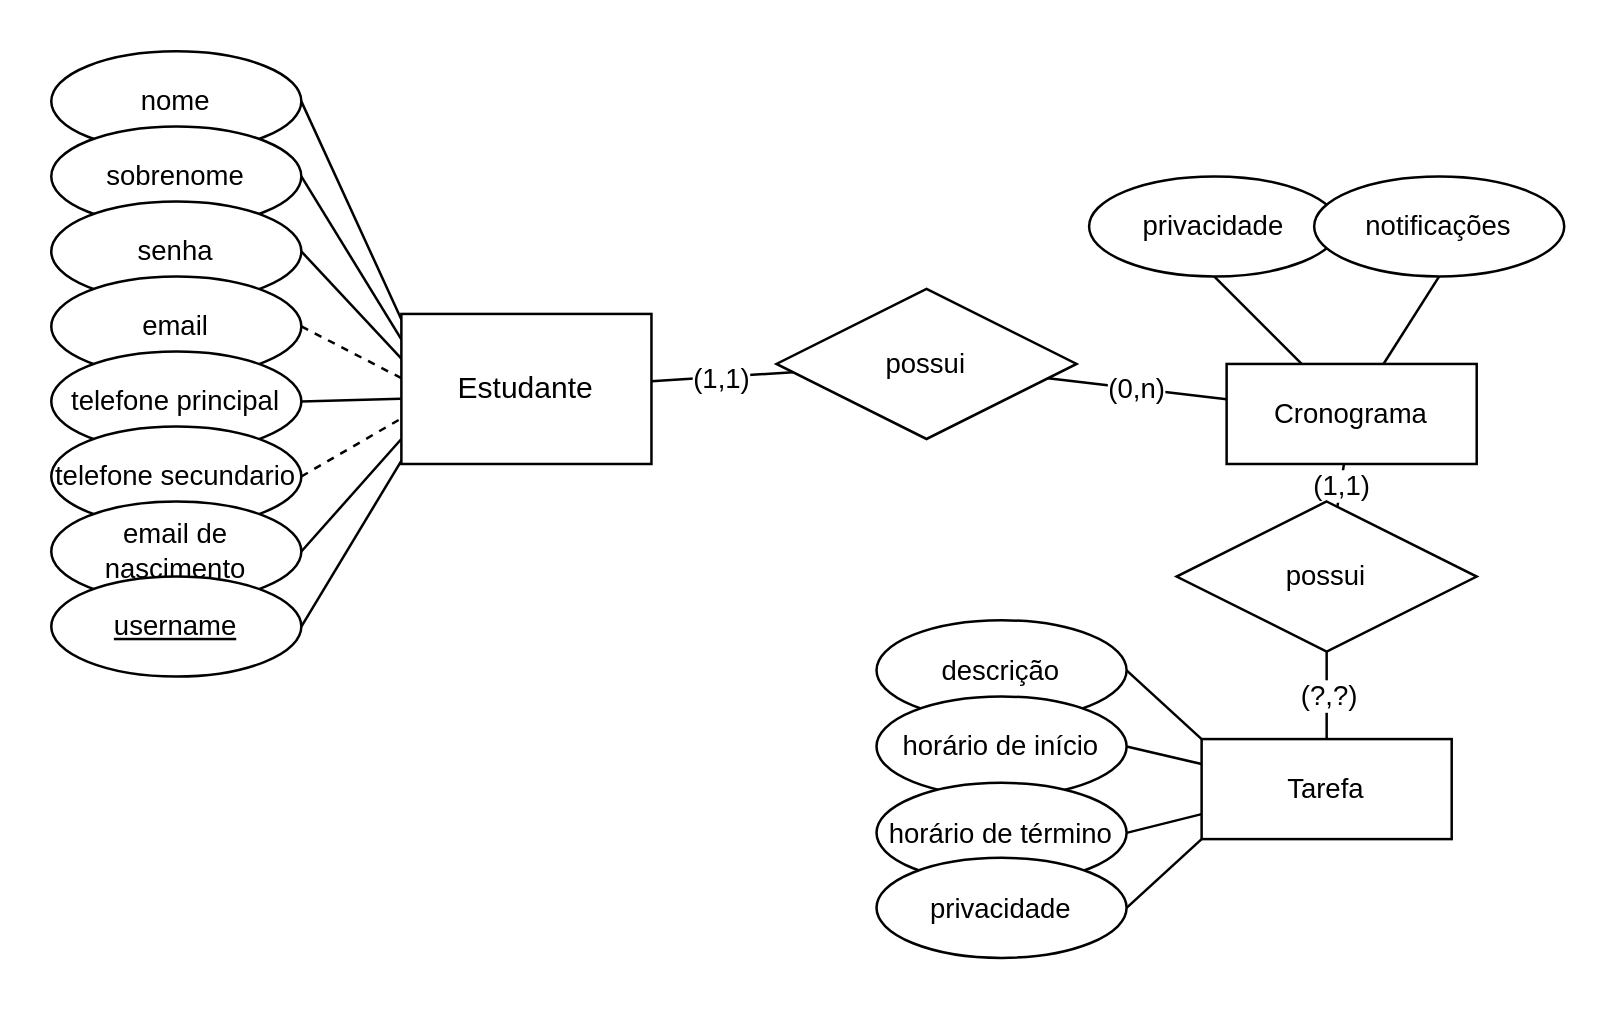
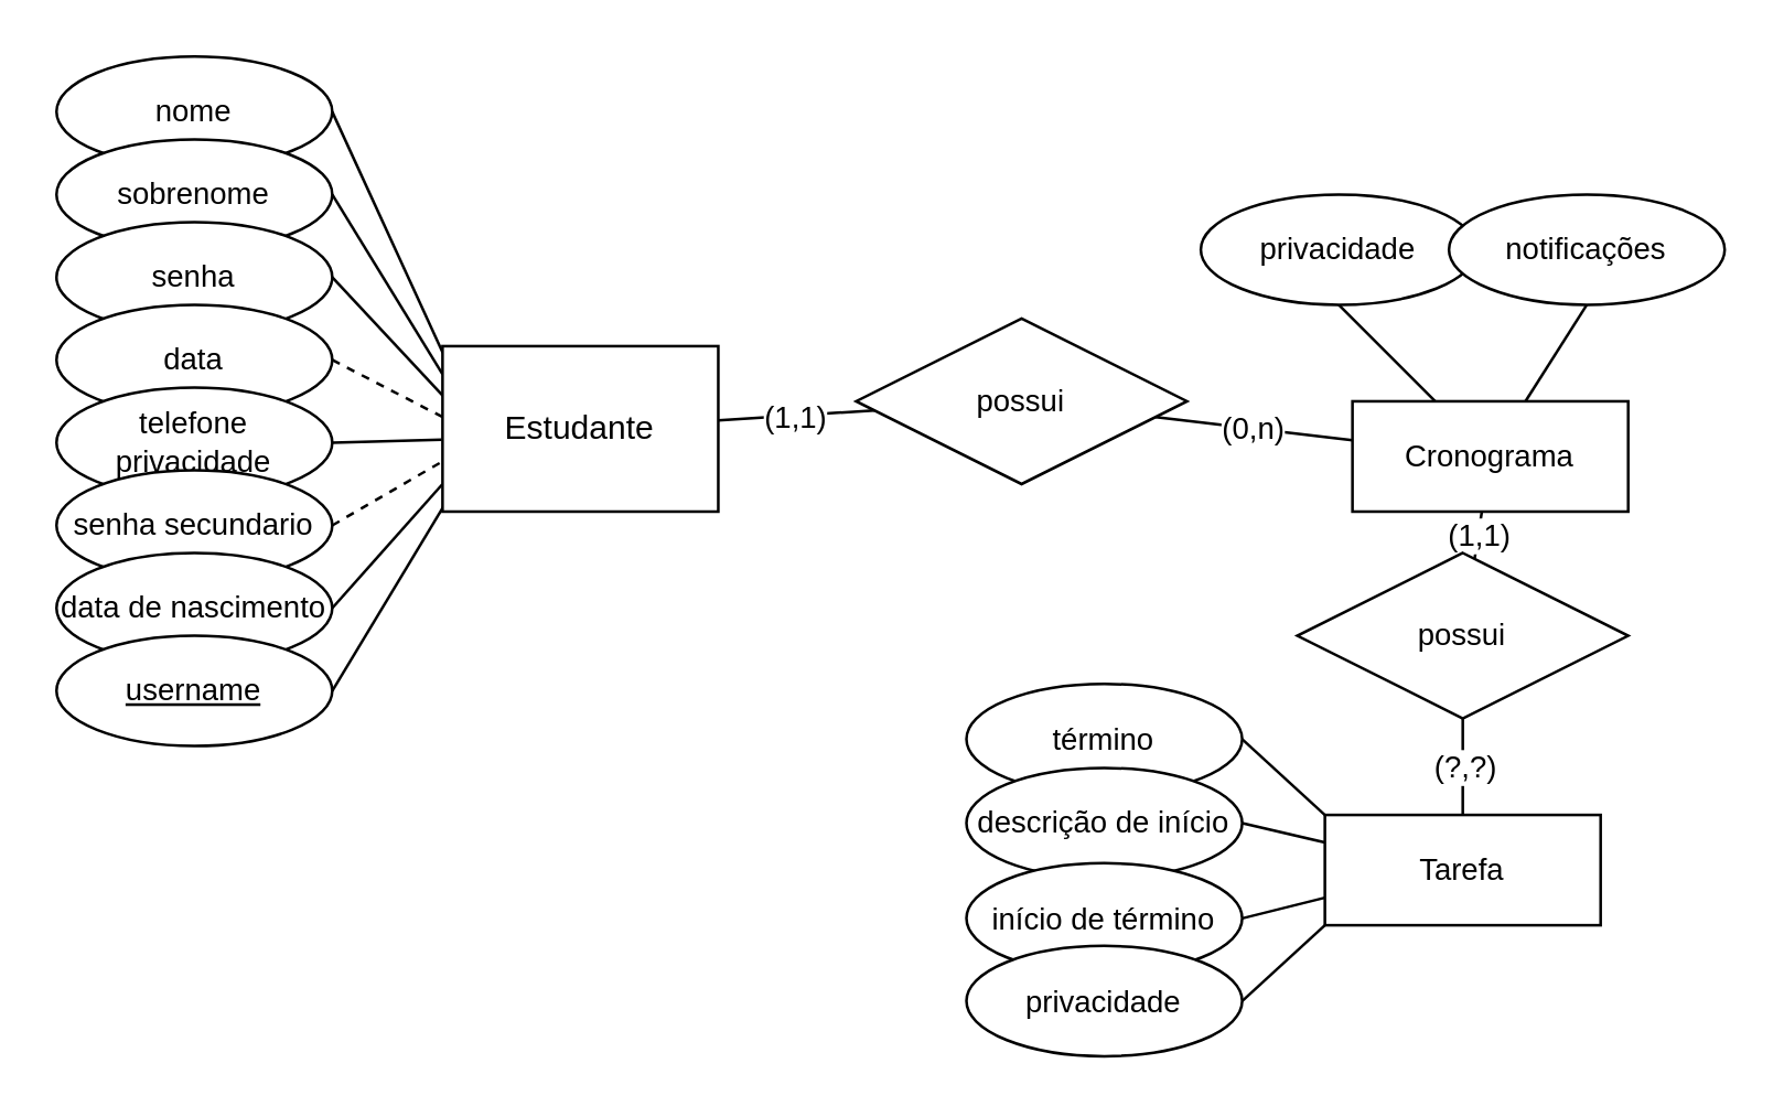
  <mxCell id="0" />
  <mxCell id="1" parent="0" />
  <mxCell id="2" style="edgeStyle=none;shape=connector;rounded=0;orthogonalLoop=1;jettySize=auto;html=1;entryX=1;entryY=0.5;entryDx=0;entryDy=0;labelBackgroundColor=default;strokeColor=default;fontFamily=Helvetica;fontSize=11;fontColor=default;endArrow=none;endFill=0;dashed=1;exitX=0;exitY=0.428;exitDx=0;exitDy=0;exitPerimeter=0;" edge="1" parent="1" source="7" target="19"><mxGeometry relative="1" as="geometry" /></mxCell>
  <mxCell id="3" style="edgeStyle=none;shape=connector;rounded=0;orthogonalLoop=1;jettySize=auto;html=1;entryX=1;entryY=0.5;entryDx=0;entryDy=0;labelBackgroundColor=default;strokeColor=default;fontFamily=Helvetica;fontSize=11;fontColor=default;endArrow=none;endFill=0;exitX=0.001;exitY=0.3;exitDx=0;exitDy=0;exitPerimeter=0;" edge="1" parent="1" source="7" target="18"><mxGeometry relative="1" as="geometry" /></mxCell>
  <mxCell id="4" style="edgeStyle=none;shape=connector;rounded=0;orthogonalLoop=1;jettySize=auto;html=1;entryX=1;entryY=0.5;entryDx=0;entryDy=0;labelBackgroundColor=default;strokeColor=default;fontFamily=Helvetica;fontSize=11;fontColor=default;endArrow=none;endFill=0;exitX=0;exitY=0.169;exitDx=0;exitDy=0;exitPerimeter=0;" edge="1" parent="1" source="7" target="17"><mxGeometry relative="1" as="geometry" /></mxCell>
  <mxCell id="5" style="edgeStyle=none;shape=connector;rounded=0;orthogonalLoop=1;jettySize=auto;html=1;entryX=1;entryY=0.5;entryDx=0;entryDy=0;labelBackgroundColor=default;strokeColor=default;fontFamily=Helvetica;fontSize=11;fontColor=default;endArrow=none;endFill=0;exitX=0.001;exitY=0.04;exitDx=0;exitDy=0;exitPerimeter=0;" edge="1" parent="1" source="7" target="16"><mxGeometry relative="1" as="geometry" /></mxCell>
  <mxCell id="6" style="edgeStyle=none;shape=connector;rounded=0;orthogonalLoop=1;jettySize=auto;html=1;entryX=1;entryY=0.5;entryDx=0;entryDy=0;labelBackgroundColor=default;strokeColor=default;fontFamily=Helvetica;fontSize=11;fontColor=default;endArrow=none;endFill=0;exitX=0.004;exitY=0.968;exitDx=0;exitDy=0;exitPerimeter=0;" edge="1" parent="1" source="7" target="26"><mxGeometry relative="1" as="geometry" /></mxCell>
  <mxCell id="7" value="Estudante" style="whiteSpace=wrap;html=1;align=center;" vertex="1" parent="1"><mxGeometry x="160" y="125" width="100" height="60" as="geometry" /></mxCell>
  <mxCell id="8" style="rounded=0;orthogonalLoop=1;jettySize=auto;html=1;endArrow=none;endFill=0;" edge="1" parent="1" source="15" target="7"><mxGeometry relative="1" as="geometry"><mxPoint x="210" y="85" as="sourcePoint" /></mxGeometry></mxCell>
  <mxCell id="9" value="(1,1)" style="edgeLabel;html=1;align=center;verticalAlign=middle;resizable=0;points=[];fontSize=11;fontFamily=Helvetica;fontColor=default;" vertex="1" connectable="0" parent="8"><mxGeometry x="0.008" relative="1" as="geometry"><mxPoint as="offset" /></mxGeometry></mxCell>
  <mxCell id="10" style="edgeStyle=none;shape=connector;rounded=0;orthogonalLoop=1;jettySize=auto;html=1;labelBackgroundColor=default;strokeColor=default;fontFamily=Helvetica;fontSize=11;fontColor=default;endArrow=none;endFill=0;" edge="1" parent="1" source="14" target="15"><mxGeometry relative="1" as="geometry" /></mxCell>
  <mxCell id="11" value="(0,n)" style="edgeLabel;html=1;align=center;verticalAlign=middle;resizable=0;points=[];fontSize=11;fontFamily=Helvetica;fontColor=default;" vertex="1" connectable="0" parent="10"><mxGeometry x="0.016" relative="1" as="geometry"><mxPoint as="offset" /></mxGeometry></mxCell>
  <mxCell id="12" style="edgeStyle=none;shape=connector;rounded=0;orthogonalLoop=1;jettySize=auto;html=1;entryX=0.5;entryY=1;entryDx=0;entryDy=0;labelBackgroundColor=default;strokeColor=default;fontFamily=Helvetica;fontSize=11;fontColor=default;endArrow=none;endFill=0;" edge="1" parent="1" source="14" target="40"><mxGeometry relative="1" as="geometry" /></mxCell>
  <mxCell id="13" style="edgeStyle=none;shape=connector;rounded=0;orthogonalLoop=1;jettySize=auto;html=1;entryX=0.5;entryY=1;entryDx=0;entryDy=0;labelBackgroundColor=default;strokeColor=default;fontFamily=Helvetica;fontSize=11;fontColor=default;endArrow=none;endFill=0;" edge="1" parent="1" source="14" target="39"><mxGeometry relative="1" as="geometry" /></mxCell>
  <mxCell id="14" value="Cronograma" style="whiteSpace=wrap;html=1;align=center;strokeColor=default;fontFamily=Helvetica;fontSize=11;fontColor=default;fillColor=default;" vertex="1" parent="1"><mxGeometry x="490" y="145" width="100" height="40" as="geometry" /></mxCell>
  <mxCell id="15" value="possui" style="shape=rhombus;perimeter=rhombusPerimeter;whiteSpace=wrap;html=1;align=center;strokeColor=default;fontFamily=Helvetica;fontSize=11;fontColor=default;fillColor=default;" vertex="1" parent="1"><mxGeometry x="310" y="115" width="120" height="60" as="geometry" /></mxCell>
  <mxCell id="16" value="nome" style="ellipse;whiteSpace=wrap;html=1;align=center;strokeColor=default;fontFamily=Helvetica;fontSize=11;fontColor=default;fillColor=default;" vertex="1" parent="1"><mxGeometry x="20" y="20" width="100" height="40" as="geometry" /></mxCell>
  <mxCell id="17" value="sobrenome" style="ellipse;whiteSpace=wrap;html=1;align=center;strokeColor=default;fontFamily=Helvetica;fontSize=11;fontColor=default;fillColor=default;" vertex="1" parent="1"><mxGeometry x="20" y="50" width="100" height="40" as="geometry" /></mxCell>
  <mxCell id="18" value="senha" style="ellipse;whiteSpace=wrap;html=1;align=center;strokeColor=default;fontFamily=Helvetica;fontSize=11;fontColor=default;fillColor=default;" vertex="1" parent="1"><mxGeometry x="20" y="80" width="100" height="40" as="geometry" /></mxCell>
- <mxCell id="19" value="email" style="ellipse;whiteSpace=wrap;html=1;align=center;strokeColor=default;fontFamily=Helvetica;fontSize=11;fontColor=default;fillColor=default;" vertex="1" parent="1"><mxGeometry x="20" y="110" width="100" height="40" as="geometry" /></mxCell>
+ <mxCell id="19" value="data" style="ellipse;whiteSpace=wrap;html=1;align=center;strokeColor=default;fontFamily=Helvetica;fontSize=11;fontColor=default;fillColor=default;" vertex="1" parent="1"><mxGeometry x="20" y="110" width="100" height="40" as="geometry" /></mxCell>
  <mxCell id="20" style="edgeStyle=none;shape=connector;rounded=0;orthogonalLoop=1;jettySize=auto;html=1;labelBackgroundColor=default;strokeColor=default;fontFamily=Helvetica;fontSize=11;fontColor=default;endArrow=none;endFill=0;exitX=1;exitY=0.5;exitDx=0;exitDy=0;entryX=-0.003;entryY=0.566;entryDx=0;entryDy=0;entryPerimeter=0;" edge="1" parent="1" source="21" target="7"><mxGeometry relative="1" as="geometry" /></mxCell>
- <mxCell id="21" value="telefone principal" style="ellipse;whiteSpace=wrap;html=1;align=center;strokeColor=default;fontFamily=Helvetica;fontSize=11;fontColor=default;fillColor=default;" vertex="1" parent="1"><mxGeometry x="20" y="140" width="100" height="40" as="geometry" /></mxCell>
+ <mxCell id="21" value="telefone privacidade" style="ellipse;whiteSpace=wrap;html=1;align=center;strokeColor=default;fontFamily=Helvetica;fontSize=11;fontColor=default;fillColor=default;" vertex="1" parent="1"><mxGeometry x="20" y="140" width="100" height="40" as="geometry" /></mxCell>
  <mxCell id="22" style="edgeStyle=none;shape=connector;rounded=0;orthogonalLoop=1;jettySize=auto;html=1;labelBackgroundColor=default;strokeColor=default;fontFamily=Helvetica;fontSize=11;fontColor=default;endArrow=none;endFill=0;exitX=1;exitY=0.5;exitDx=0;exitDy=0;dashed=1;entryX=-0.003;entryY=0.699;entryDx=0;entryDy=0;entryPerimeter=0;" edge="1" parent="1" source="23" target="7"><mxGeometry relative="1" as="geometry" /></mxCell>
- <mxCell id="23" value="telefone secundario" style="ellipse;whiteSpace=wrap;html=1;align=center;strokeColor=default;fontFamily=Helvetica;fontSize=11;fontColor=default;fillColor=default;" vertex="1" parent="1"><mxGeometry x="20" y="170" width="100" height="40" as="geometry" /></mxCell>
+ <mxCell id="23" value="senha secundario" style="ellipse;whiteSpace=wrap;html=1;align=center;strokeColor=default;fontFamily=Helvetica;fontSize=11;fontColor=default;fillColor=default;" vertex="1" parent="1"><mxGeometry x="20" y="170" width="100" height="40" as="geometry" /></mxCell>
  <mxCell id="24" style="edgeStyle=none;shape=connector;rounded=0;orthogonalLoop=1;jettySize=auto;html=1;labelBackgroundColor=default;strokeColor=default;fontFamily=Helvetica;fontSize=11;fontColor=default;endArrow=none;endFill=0;exitX=1;exitY=0.5;exitDx=0;exitDy=0;entryX=-0.001;entryY=0.835;entryDx=0;entryDy=0;entryPerimeter=0;" edge="1" parent="1" source="25" target="7"><mxGeometry relative="1" as="geometry" /></mxCell>
- <mxCell id="25" value="email de nascimento" style="ellipse;whiteSpace=wrap;html=1;align=center;strokeColor=default;fontFamily=Helvetica;fontSize=11;fontColor=default;fillColor=default;" vertex="1" parent="1"><mxGeometry x="20" y="200" width="100" height="40" as="geometry" /></mxCell>
+ <mxCell id="25" value="data de nascimento" style="ellipse;whiteSpace=wrap;html=1;align=center;strokeColor=default;fontFamily=Helvetica;fontSize=11;fontColor=default;fillColor=default;" vertex="1" parent="1"><mxGeometry x="20" y="200" width="100" height="40" as="geometry" /></mxCell>
  <mxCell id="26" value="username" style="ellipse;whiteSpace=wrap;html=1;align=center;strokeColor=default;fontFamily=Helvetica;fontSize=11;fontColor=default;fillColor=default;fontStyle=4" vertex="1" parent="1"><mxGeometry x="20" y="230" width="100" height="40" as="geometry" /></mxCell>
  <mxCell id="27" style="edgeStyle=none;shape=connector;rounded=0;orthogonalLoop=1;jettySize=auto;html=1;labelBackgroundColor=default;strokeColor=default;fontFamily=Helvetica;fontSize=11;fontColor=default;endArrow=none;endFill=0;" edge="1" parent="1" target="41"><mxGeometry relative="1" as="geometry"><mxPoint x="530" y="295" as="sourcePoint" /><mxPoint x="530" y="260" as="targetPoint" /></mxGeometry></mxCell>
  <mxCell id="28" value="(?,?)" style="edgeLabel;html=1;align=center;verticalAlign=middle;resizable=0;points=[];fontSize=11;fontFamily=Helvetica;fontColor=default;" vertex="1" connectable="0" parent="27"><mxGeometry x="0.013" relative="1" as="geometry"><mxPoint as="offset" /></mxGeometry></mxCell>
  <mxCell id="29" style="edgeStyle=none;shape=connector;rounded=0;orthogonalLoop=1;jettySize=auto;html=1;entryX=1;entryY=0.5;entryDx=0;entryDy=0;labelBackgroundColor=default;strokeColor=default;fontFamily=Helvetica;fontSize=11;fontColor=default;endArrow=none;endFill=0;exitX=0;exitY=0;exitDx=0;exitDy=0;" edge="1" parent="1" source="42" target="35"><mxGeometry relative="1" as="geometry"><mxPoint x="500.526" y="295" as="sourcePoint" /></mxGeometry></mxCell>
  <mxCell id="30" style="edgeStyle=none;shape=connector;rounded=0;orthogonalLoop=1;jettySize=auto;html=1;entryX=1;entryY=0.5;entryDx=0;entryDy=0;labelBackgroundColor=default;strokeColor=default;fontFamily=Helvetica;fontSize=11;fontColor=default;endArrow=none;endFill=0;exitX=0;exitY=0.25;exitDx=0;exitDy=0;" edge="1" parent="1" source="42" target="36"><mxGeometry relative="1" as="geometry"><mxPoint x="480" y="302.857" as="sourcePoint" /></mxGeometry></mxCell>
  <mxCell id="31" style="edgeStyle=none;shape=connector;rounded=0;orthogonalLoop=1;jettySize=auto;html=1;entryX=1;entryY=0.5;entryDx=0;entryDy=0;labelBackgroundColor=default;strokeColor=default;fontFamily=Helvetica;fontSize=11;fontColor=default;endArrow=none;endFill=0;exitX=0;exitY=0.75;exitDx=0;exitDy=0;exitPerimeter=0;" edge="1" parent="1" source="42" target="37"><mxGeometry relative="1" as="geometry"><mxPoint x="480" y="327.5" as="sourcePoint" /></mxGeometry></mxCell>
  <mxCell id="32" style="edgeStyle=none;shape=connector;rounded=0;orthogonalLoop=1;jettySize=auto;html=1;entryX=1;entryY=0.5;entryDx=0;entryDy=0;labelBackgroundColor=default;strokeColor=default;fontFamily=Helvetica;fontSize=11;fontColor=default;endArrow=none;endFill=0;exitX=0;exitY=1;exitDx=0;exitDy=0;exitPerimeter=0;" edge="1" parent="1" source="42" target="38"><mxGeometry relative="1" as="geometry"><mxPoint x="500.526" y="335" as="sourcePoint" /></mxGeometry></mxCell>
  <mxCell id="33" style="edgeStyle=none;shape=connector;rounded=0;orthogonalLoop=1;jettySize=auto;html=1;labelBackgroundColor=default;strokeColor=default;fontFamily=Helvetica;fontSize=11;fontColor=default;endArrow=none;endFill=0;" edge="1" parent="1" source="41" target="14"><mxGeometry relative="1" as="geometry"><mxPoint x="530" y="200" as="sourcePoint" /></mxGeometry></mxCell>
  <mxCell id="34" value="(1,1)" style="edgeLabel;html=1;align=center;verticalAlign=middle;resizable=0;points=[];fontSize=11;fontFamily=Helvetica;fontColor=default;" vertex="1" connectable="0" parent="33"><mxGeometry x="0.027" relative="1" as="geometry"><mxPoint as="offset" /></mxGeometry></mxCell>
- <mxCell id="35" value="descrição" style="ellipse;whiteSpace=wrap;html=1;align=center;strokeColor=default;fontFamily=Helvetica;fontSize=11;fontColor=default;fillColor=default;" vertex="1" parent="1"><mxGeometry x="350" y="247.5" width="100" height="40" as="geometry" /></mxCell>
- <mxCell id="36" value="horário de início" style="ellipse;whiteSpace=wrap;html=1;align=center;strokeColor=default;fontFamily=Helvetica;fontSize=11;fontColor=default;fillColor=default;" vertex="1" parent="1"><mxGeometry x="350" y="278" width="100" height="40" as="geometry" /></mxCell>
- <mxCell id="37" value="horário de término" style="ellipse;whiteSpace=wrap;html=1;align=center;strokeColor=default;fontFamily=Helvetica;fontSize=11;fontColor=default;fillColor=default;" vertex="1" parent="1"><mxGeometry x="350" y="312.5" width="100" height="40" as="geometry" /></mxCell>
+ <mxCell id="35" value="término" style="ellipse;whiteSpace=wrap;html=1;align=center;strokeColor=default;fontFamily=Helvetica;fontSize=11;fontColor=default;fillColor=default;" vertex="1" parent="1"><mxGeometry x="350" y="247.5" width="100" height="40" as="geometry" /></mxCell>
+ <mxCell id="36" value="descrição de início" style="ellipse;whiteSpace=wrap;html=1;align=center;strokeColor=default;fontFamily=Helvetica;fontSize=11;fontColor=default;fillColor=default;" vertex="1" parent="1"><mxGeometry x="350" y="278" width="100" height="40" as="geometry" /></mxCell>
+ <mxCell id="37" value="início de término" style="ellipse;whiteSpace=wrap;html=1;align=center;strokeColor=default;fontFamily=Helvetica;fontSize=11;fontColor=default;fillColor=default;" vertex="1" parent="1"><mxGeometry x="350" y="312.5" width="100" height="40" as="geometry" /></mxCell>
  <mxCell id="38" value="privacidade" style="ellipse;whiteSpace=wrap;html=1;align=center;strokeColor=default;fontFamily=Helvetica;fontSize=11;fontColor=default;fillColor=default;" vertex="1" parent="1"><mxGeometry x="350" y="342.5" width="100" height="40" as="geometry" /></mxCell>
  <mxCell id="39" value="privacidade" style="ellipse;whiteSpace=wrap;html=1;align=center;strokeColor=default;fontFamily=Helvetica;fontSize=11;fontColor=default;fillColor=default;" vertex="1" parent="1"><mxGeometry x="435" y="70" width="100" height="40" as="geometry" /></mxCell>
  <mxCell id="40" value="notificações" style="ellipse;whiteSpace=wrap;html=1;align=center;strokeColor=default;fontFamily=Helvetica;fontSize=11;fontColor=default;fillColor=default;" vertex="1" parent="1"><mxGeometry x="525" y="70" width="100" height="40" as="geometry" /></mxCell>
  <mxCell id="41" value="possui" style="shape=rhombus;perimeter=rhombusPerimeter;whiteSpace=wrap;html=1;align=center;strokeColor=default;fontFamily=Helvetica;fontSize=11;fontColor=default;fillColor=default;" vertex="1" parent="1"><mxGeometry x="470" y="200" width="120" height="60" as="geometry" /></mxCell>
  <mxCell id="42" value="Tarefa" style="whiteSpace=wrap;html=1;align=center;strokeColor=default;fontFamily=Helvetica;fontSize=11;fontColor=default;fillColor=default;" vertex="1" parent="1"><mxGeometry x="480" y="295" width="100" height="40" as="geometry" /></mxCell>
